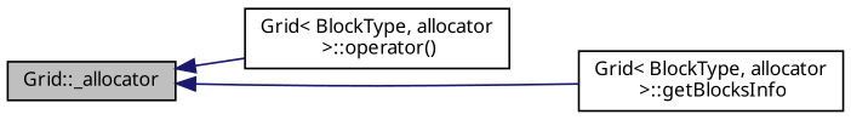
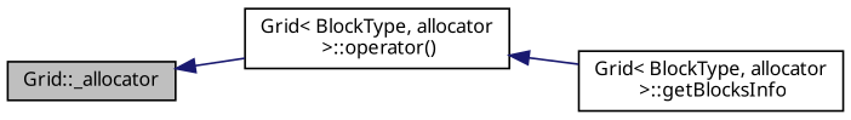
  digraph {
    fontname="Noto Sans"
    rankdir=LR
    node [color=black fillcolor=white fontname="Noto Sans" fontsize=10 shape=record style=filled]
    edge [color=midnightblue dir=back fontname="Noto Sans" fontsize=10 labelfontname=Helvetica labelfontsize=10 style=solid]
    n1 [fillcolor=grey75 fontcolor=black height=0.2 label="Grid::_allocator" width=0.4]
    n2 [height=0.2 label="Grid\< BlockType, allocator\l \>::operator()" width=0.4]
    n3 [height=0.2 label="Grid\< BlockType, allocator\l \>::getBlocksInfo" width=0.4]
    n1 -> n2
-   n1 -> n3
+   n2 -> n3
  }
